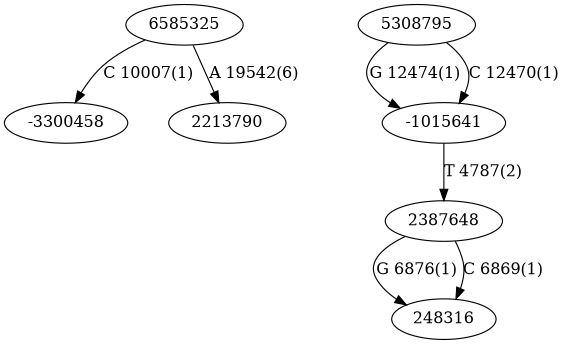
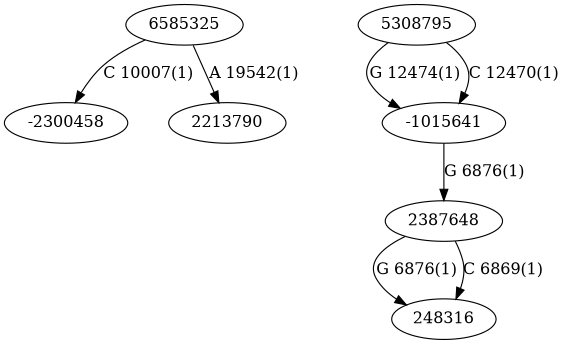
  digraph {
    nodesep=0.5
    node [fillcolor=white style=filled]
    edge [color=black]
-   -3300458 [fillcolor="" style=""]
+   -3300458 [label=-2300458 fillcolor="" style=""]
    6585325
    2213790
    n4 [label=-1015641]
    5308795
    2387648
    248316
    6585325 -> -3300458 [label="C 10007(1)" color=""]
-   6585325 -> 2213790 [label="A 19542(6)"]
-   n4 -> 2387648 [label="T 4787(2)"]
+   6585325 -> 2213790 [label="A 19542(1)"]
+   n4 -> 2387648 [label="G 6876(1)"]
    5308795 -> n4 [label="G 12474(1)"]
    5308795 -> n4 [label="C 12470(1)"]
    2387648 -> 248316 [label="G 6876(1)"]
    2387648 -> 248316 [label="C 6869(1)"]
  }
